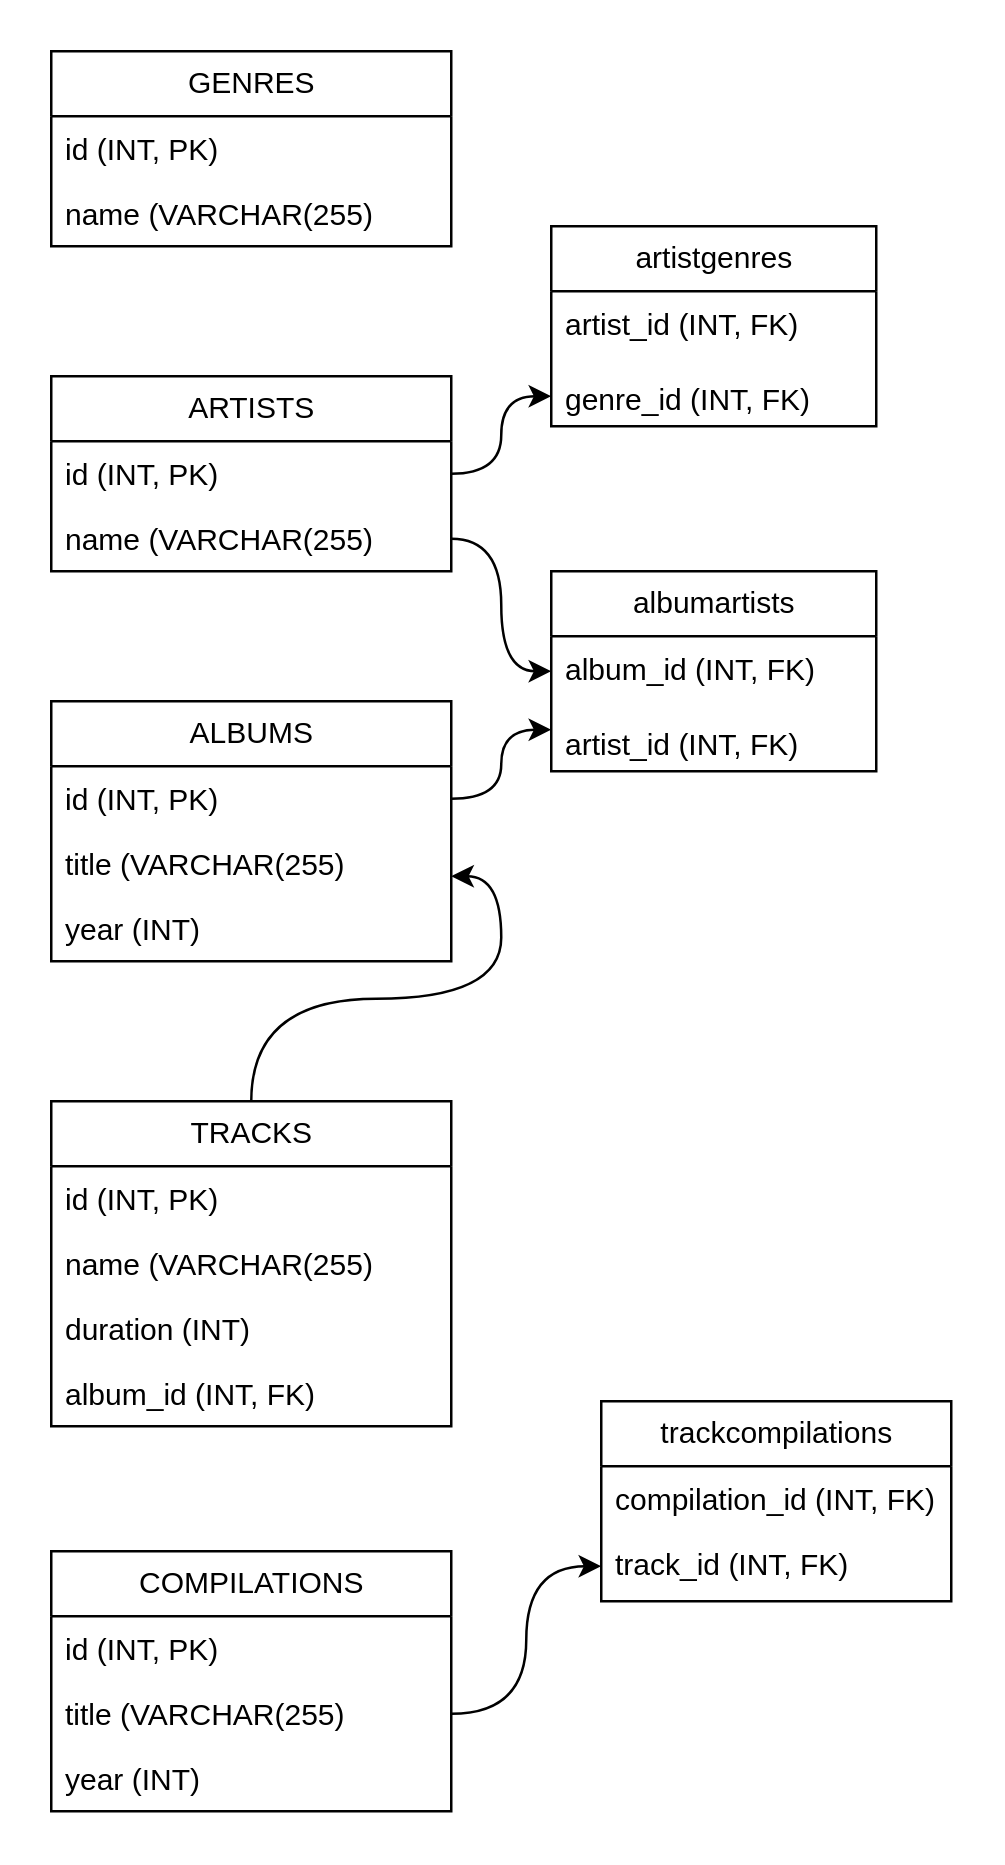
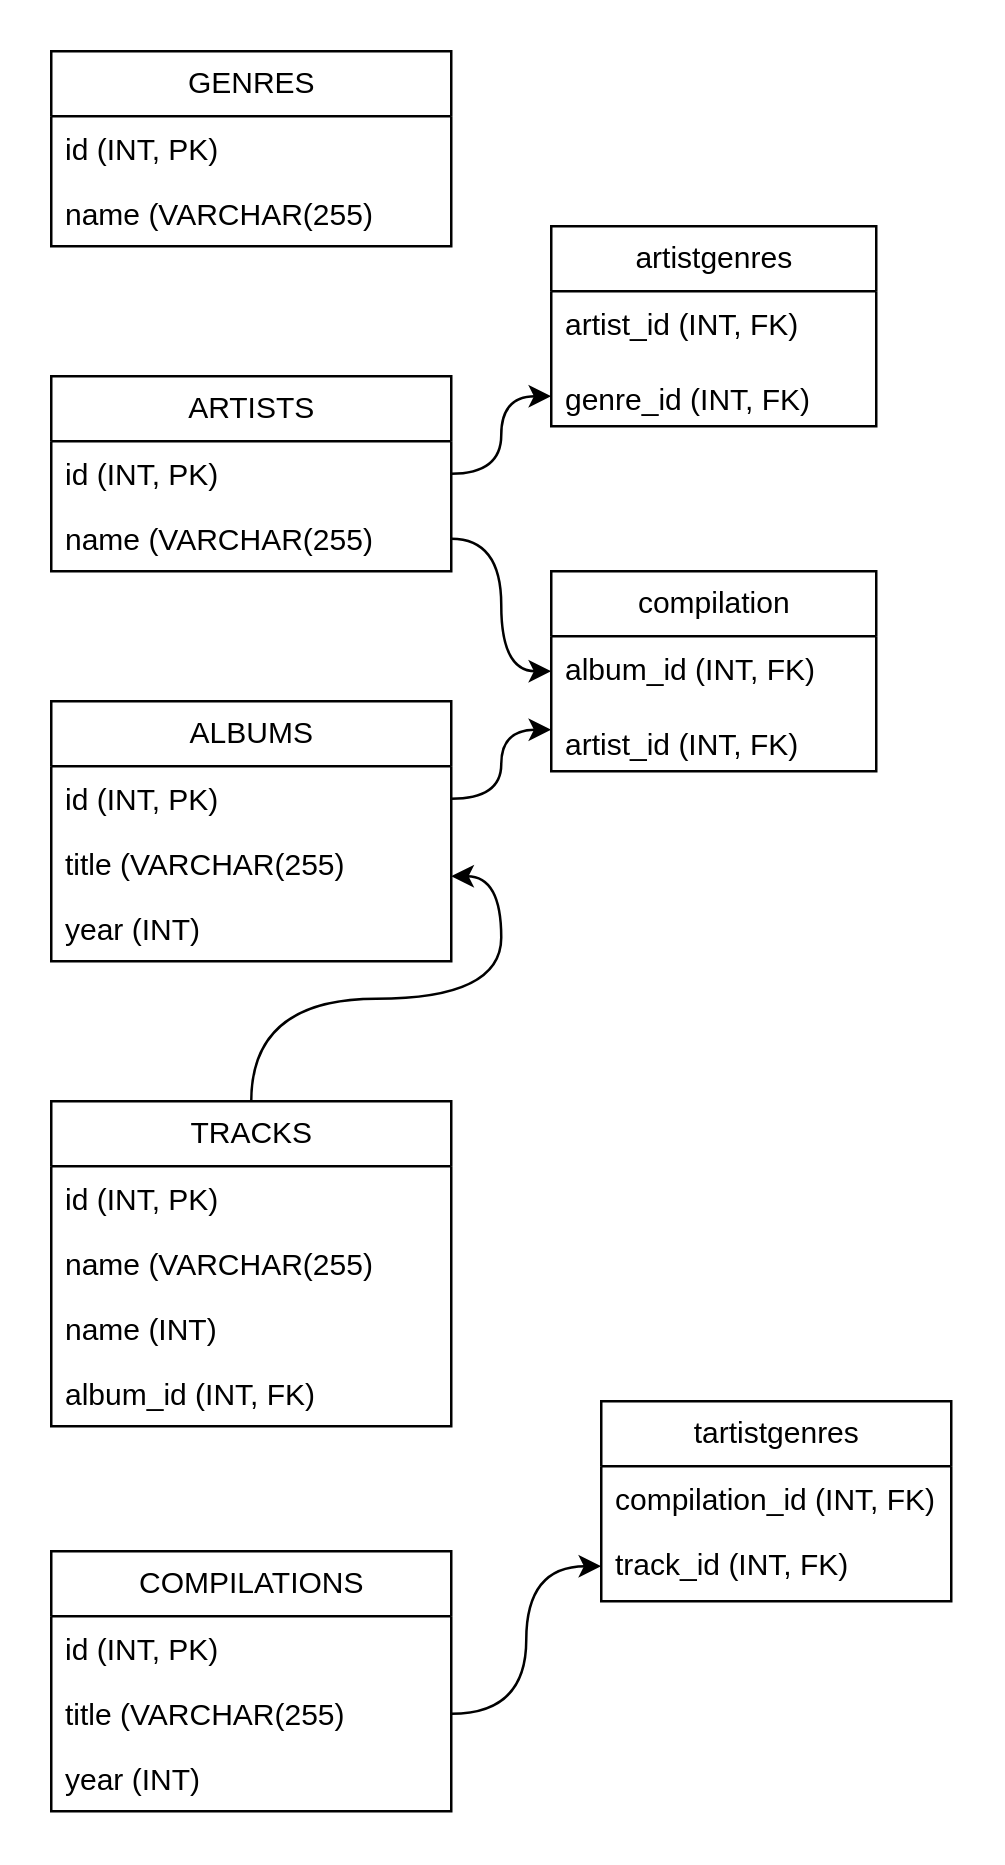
  <mxCell id="0" />
  <mxCell id="1" parent="0" />
  <mxCell id="2" value="GENRES" style="swimlane;fontStyle=0;childLayout=stackLayout;horizontal=1;startSize=26;fillColor=none;horizontalStack=0;resizeParent=1;resizeParentMax=0;resizeLast=0;collapsible=1;marginBottom=0;html=1;" parent="1" vertex="1"><mxGeometry x="20" y="20" width="160" height="78" as="geometry" /></mxCell>
  <mxCell id="3" value="id&amp;nbsp;(INT, PK)" style="text;strokeColor=none;fillColor=none;align=left;verticalAlign=top;spacingLeft=4;spacingRight=4;overflow=hidden;rotatable=0;points=[[0,0.5],[1,0.5]];portConstraint=eastwest;whiteSpace=wrap;html=1;" parent="2" vertex="1"><mxGeometry y="26" width="160" height="26" as="geometry" /></mxCell>
  <mxCell id="4" value="name&amp;nbsp;(VARCHAR(255)" style="text;strokeColor=none;fillColor=none;align=left;verticalAlign=top;spacingLeft=4;spacingRight=4;overflow=hidden;rotatable=0;points=[[0,0.5],[1,0.5]];portConstraint=eastwest;whiteSpace=wrap;html=1;" parent="2" vertex="1"><mxGeometry y="52" width="160" height="26" as="geometry" /></mxCell>
  <mxCell id="5" value="ARTISTS" style="swimlane;fontStyle=0;childLayout=stackLayout;horizontal=1;startSize=26;fillColor=none;horizontalStack=0;resizeParent=1;resizeParentMax=0;resizeLast=0;collapsible=1;marginBottom=0;html=1;" parent="1" vertex="1"><mxGeometry x="20" y="150" width="160" height="78" as="geometry" /></mxCell>
  <mxCell id="6" value="id&amp;nbsp;(INT, PK)" style="text;strokeColor=none;fillColor=none;align=left;verticalAlign=top;spacingLeft=4;spacingRight=4;overflow=hidden;rotatable=0;points=[[0,0.5],[1,0.5]];portConstraint=eastwest;whiteSpace=wrap;html=1;" parent="5" vertex="1"><mxGeometry y="26" width="160" height="26" as="geometry" /></mxCell>
  <mxCell id="7" value="name&amp;nbsp;(VARCHAR(255)" style="text;strokeColor=none;fillColor=none;align=left;verticalAlign=top;spacingLeft=4;spacingRight=4;overflow=hidden;rotatable=0;points=[[0,0.5],[1,0.5]];portConstraint=eastwest;whiteSpace=wrap;html=1;" parent="5" vertex="1"><mxGeometry y="52" width="160" height="26" as="geometry" /></mxCell>
  <mxCell id="8" value="ALBUMS" style="swimlane;fontStyle=0;childLayout=stackLayout;horizontal=1;startSize=26;fillColor=none;horizontalStack=0;resizeParent=1;resizeParentMax=0;resizeLast=0;collapsible=1;marginBottom=0;html=1;" parent="1" vertex="1"><mxGeometry x="20" y="280" width="160" height="104" as="geometry" /></mxCell>
  <mxCell id="9" value="id&amp;nbsp;(INT, PK)" style="text;strokeColor=none;fillColor=none;align=left;verticalAlign=top;spacingLeft=4;spacingRight=4;overflow=hidden;rotatable=0;points=[[0,0.5],[1,0.5]];portConstraint=eastwest;whiteSpace=wrap;html=1;" parent="8" vertex="1"><mxGeometry y="26" width="160" height="26" as="geometry" /></mxCell>
  <mxCell id="10" value="title&amp;nbsp;(VARCHAR(255)" style="text;strokeColor=none;fillColor=none;align=left;verticalAlign=top;spacingLeft=4;spacingRight=4;overflow=hidden;rotatable=0;points=[[0,0.5],[1,0.5]];portConstraint=eastwest;whiteSpace=wrap;html=1;" parent="8" vertex="1"><mxGeometry y="52" width="160" height="26" as="geometry" /></mxCell>
  <mxCell id="11" value="year&amp;nbsp;(INT)" style="text;strokeColor=none;fillColor=none;align=left;verticalAlign=top;spacingLeft=4;spacingRight=4;overflow=hidden;rotatable=0;points=[[0,0.5],[1,0.5]];portConstraint=eastwest;whiteSpace=wrap;html=1;" parent="8" vertex="1"><mxGeometry y="78" width="160" height="26" as="geometry" /></mxCell>
  <mxCell id="12" value="TRACKS" style="swimlane;fontStyle=0;childLayout=stackLayout;horizontal=1;startSize=26;fillColor=none;horizontalStack=0;resizeParent=1;resizeParentMax=0;resizeLast=0;collapsible=1;marginBottom=0;html=1;" parent="1" vertex="1"><mxGeometry x="20" y="440" width="160" height="130" as="geometry" /></mxCell>
  <mxCell id="13" value="id&amp;nbsp;(INT, PK)" style="text;strokeColor=none;fillColor=none;align=left;verticalAlign=top;spacingLeft=4;spacingRight=4;overflow=hidden;rotatable=0;points=[[0,0.5],[1,0.5]];portConstraint=eastwest;whiteSpace=wrap;html=1;" parent="12" vertex="1"><mxGeometry y="26" width="160" height="26" as="geometry" /></mxCell>
  <mxCell id="14" value="name&amp;nbsp;(VARCHAR(255)" style="text;strokeColor=none;fillColor=none;align=left;verticalAlign=top;spacingLeft=4;spacingRight=4;overflow=hidden;rotatable=0;points=[[0,0.5],[1,0.5]];portConstraint=eastwest;whiteSpace=wrap;html=1;" parent="12" vertex="1"><mxGeometry y="52" width="160" height="26" as="geometry" /></mxCell>
- <mxCell id="15" value="duration&amp;nbsp;(INT)" style="text;strokeColor=none;fillColor=none;align=left;verticalAlign=top;spacingLeft=4;spacingRight=4;overflow=hidden;rotatable=0;points=[[0,0.5],[1,0.5]];portConstraint=eastwest;whiteSpace=wrap;html=1;" parent="12" vertex="1"><mxGeometry y="78" width="160" height="26" as="geometry" /></mxCell>
+ <mxCell id="15" value="name&amp;nbsp;(INT)" style="text;strokeColor=none;fillColor=none;align=left;verticalAlign=top;spacingLeft=4;spacingRight=4;overflow=hidden;rotatable=0;points=[[0,0.5],[1,0.5]];portConstraint=eastwest;whiteSpace=wrap;html=1;" parent="12" vertex="1"><mxGeometry y="78" width="160" height="26" as="geometry" /></mxCell>
  <mxCell id="16" value="album_id&amp;nbsp;(INT, FK)" style="text;strokeColor=none;fillColor=none;align=left;verticalAlign=top;spacingLeft=4;spacingRight=4;overflow=hidden;rotatable=0;points=[[0,0.5],[1,0.5]];portConstraint=eastwest;whiteSpace=wrap;html=1;" vertex="1" parent="12"><mxGeometry y="104" width="160" height="26" as="geometry" /></mxCell>
  <mxCell id="17" value="artistgenres" style="swimlane;fontStyle=0;childLayout=stackLayout;horizontal=1;startSize=26;fillColor=none;horizontalStack=0;resizeParent=1;resizeParentMax=0;resizeLast=0;collapsible=1;marginBottom=0;html=1;" parent="1" vertex="1"><mxGeometry x="220" y="90" width="130" height="80" as="geometry" /></mxCell>
  <mxCell id="18" value="artist_id&amp;nbsp;(INT, FK)" style="text;strokeColor=none;fillColor=none;align=left;verticalAlign=top;spacingLeft=4;spacingRight=4;overflow=hidden;rotatable=0;points=[[0,0.5],[1,0.5]];portConstraint=eastwest;whiteSpace=wrap;html=1;" parent="17" vertex="1"><mxGeometry y="26" width="130" height="30" as="geometry" /></mxCell>
  <mxCell id="19" value="genre_id&amp;nbsp;(INT, FK)" style="text;strokeColor=none;fillColor=none;align=left;verticalAlign=top;spacingLeft=4;spacingRight=4;overflow=hidden;rotatable=0;points=[[0,0.5],[1,0.5]];portConstraint=eastwest;whiteSpace=wrap;html=1;" parent="17" vertex="1"><mxGeometry y="56" width="130" height="24" as="geometry" /></mxCell>
- <mxCell id="20" value="albumartists" style="swimlane;fontStyle=0;childLayout=stackLayout;horizontal=1;startSize=26;fillColor=none;horizontalStack=0;resizeParent=1;resizeParentMax=0;resizeLast=0;collapsible=1;marginBottom=0;html=1;" parent="1" vertex="1"><mxGeometry x="220" y="228" width="130" height="80" as="geometry" /></mxCell>
+ <mxCell id="20" value="compilation" style="swimlane;fontStyle=0;childLayout=stackLayout;horizontal=1;startSize=26;fillColor=none;horizontalStack=0;resizeParent=1;resizeParentMax=0;resizeLast=0;collapsible=1;marginBottom=0;html=1;" parent="1" vertex="1"><mxGeometry x="220" y="228" width="130" height="80" as="geometry" /></mxCell>
  <mxCell id="21" value="album_id&amp;nbsp;(INT, FK)" style="text;strokeColor=none;fillColor=none;align=left;verticalAlign=top;spacingLeft=4;spacingRight=4;overflow=hidden;rotatable=0;points=[[0,0.5],[1,0.5]];portConstraint=eastwest;whiteSpace=wrap;html=1;" parent="20" vertex="1"><mxGeometry y="26" width="130" height="30" as="geometry" /></mxCell>
  <mxCell id="22" value="artist_id&amp;nbsp;(INT, FK)" style="text;strokeColor=none;fillColor=none;align=left;verticalAlign=top;spacingLeft=4;spacingRight=4;overflow=hidden;rotatable=0;points=[[0,0.5],[1,0.5]];portConstraint=eastwest;whiteSpace=wrap;html=1;" parent="20" vertex="1"><mxGeometry y="56" width="130" height="24" as="geometry" /></mxCell>
  <mxCell id="23" style="edgeStyle=orthogonalEdgeStyle;curved=1;rounded=0;orthogonalLoop=1;jettySize=auto;html=1;exitX=1;exitY=0.5;exitDx=0;exitDy=0;entryX=0;entryY=0.5;entryDx=0;entryDy=0;" parent="1" source="6" target="19" edge="1"><mxGeometry relative="1" as="geometry" /></mxCell>
  <mxCell id="24" style="edgeStyle=orthogonalEdgeStyle;curved=1;rounded=0;orthogonalLoop=1;jettySize=auto;html=1;entryX=0;entryY=0.5;entryDx=0;entryDy=0;" parent="1" source="7" target="20" edge="1"><mxGeometry relative="1" as="geometry" /></mxCell>
  <mxCell id="25" style="edgeStyle=orthogonalEdgeStyle;curved=1;rounded=0;orthogonalLoop=1;jettySize=auto;html=1;entryX=0;entryY=0.308;entryDx=0;entryDy=0;entryPerimeter=0;" parent="1" source="9" target="22" edge="1"><mxGeometry relative="1" as="geometry" /></mxCell>
  <mxCell id="26" value="COMPILATIONS" style="swimlane;fontStyle=0;childLayout=stackLayout;horizontal=1;startSize=26;fillColor=none;horizontalStack=0;resizeParent=1;resizeParentMax=0;resizeLast=0;collapsible=1;marginBottom=0;html=1;" parent="1" vertex="1"><mxGeometry x="20" y="620" width="160" height="104" as="geometry" /></mxCell>
  <mxCell id="27" value="id&amp;nbsp;(INT, PK)" style="text;strokeColor=none;fillColor=none;align=left;verticalAlign=top;spacingLeft=4;spacingRight=4;overflow=hidden;rotatable=0;points=[[0,0.5],[1,0.5]];portConstraint=eastwest;whiteSpace=wrap;html=1;" parent="26" vertex="1"><mxGeometry y="26" width="160" height="26" as="geometry" /></mxCell>
  <mxCell id="28" value="title&amp;nbsp;(VARCHAR(255)" style="text;strokeColor=none;fillColor=none;align=left;verticalAlign=top;spacingLeft=4;spacingRight=4;overflow=hidden;rotatable=0;points=[[0,0.5],[1,0.5]];portConstraint=eastwest;whiteSpace=wrap;html=1;" parent="26" vertex="1"><mxGeometry y="52" width="160" height="26" as="geometry" /></mxCell>
  <mxCell id="29" value="year&amp;nbsp;(INT)" style="text;strokeColor=none;fillColor=none;align=left;verticalAlign=top;spacingLeft=4;spacingRight=4;overflow=hidden;rotatable=0;points=[[0,0.5],[1,0.5]];portConstraint=eastwest;whiteSpace=wrap;html=1;" parent="26" vertex="1"><mxGeometry y="78" width="160" height="26" as="geometry" /></mxCell>
- <mxCell id="30" value="t&lt;span style=&quot;background-color: transparent; color: light-dark(rgb(0, 0, 0), rgb(255, 255, 255));&quot;&gt;rackcompilations&lt;/span&gt;" style="swimlane;fontStyle=0;childLayout=stackLayout;horizontal=1;startSize=26;fillColor=none;horizontalStack=0;resizeParent=1;resizeParentMax=0;resizeLast=0;collapsible=1;marginBottom=0;html=1;" parent="1" vertex="1"><mxGeometry x="240" y="560" width="140" height="80" as="geometry" /></mxCell>
+ <mxCell id="30" value="t&lt;span style=&quot;background-color: transparent; color: light-dark(rgb(0, 0, 0), rgb(255, 255, 255));&quot;&gt;artistgenres&lt;/span&gt;" style="swimlane;fontStyle=0;childLayout=stackLayout;horizontal=1;startSize=26;fillColor=none;horizontalStack=0;resizeParent=1;resizeParentMax=0;resizeLast=0;collapsible=1;marginBottom=0;html=1;" parent="1" vertex="1"><mxGeometry x="240" y="560" width="140" height="80" as="geometry" /></mxCell>
  <mxCell id="31" value="compilation_id&amp;nbsp;(INT, FK)" style="text;strokeColor=none;fillColor=none;align=left;verticalAlign=top;spacingLeft=4;spacingRight=4;overflow=hidden;rotatable=0;points=[[0,0.5],[1,0.5]];portConstraint=eastwest;whiteSpace=wrap;html=1;" parent="30" vertex="1"><mxGeometry y="26" width="140" height="26" as="geometry" /></mxCell>
  <mxCell id="32" value="track_id&amp;nbsp;(INT, FK)" style="text;strokeColor=none;fillColor=none;align=left;verticalAlign=top;spacingLeft=4;spacingRight=4;overflow=hidden;rotatable=0;points=[[0,0.5],[1,0.5]];portConstraint=eastwest;whiteSpace=wrap;html=1;" parent="30" vertex="1"><mxGeometry y="52" width="140" height="28" as="geometry" /></mxCell>
  <mxCell id="33" style="edgeStyle=orthogonalEdgeStyle;rounded=0;orthogonalLoop=1;jettySize=auto;html=1;entryX=0;entryY=0.5;entryDx=0;entryDy=0;curved=1;" parent="1" source="28" target="32" edge="1"><mxGeometry relative="1" as="geometry" /></mxCell>
  <mxCell id="34" style="edgeStyle=orthogonalEdgeStyle;rounded=0;orthogonalLoop=1;jettySize=auto;html=1;entryX=1;entryY=0.692;entryDx=0;entryDy=0;entryPerimeter=0;curved=1;" edge="1" parent="1" source="12" target="10"><mxGeometry relative="1" as="geometry" /></mxCell>
